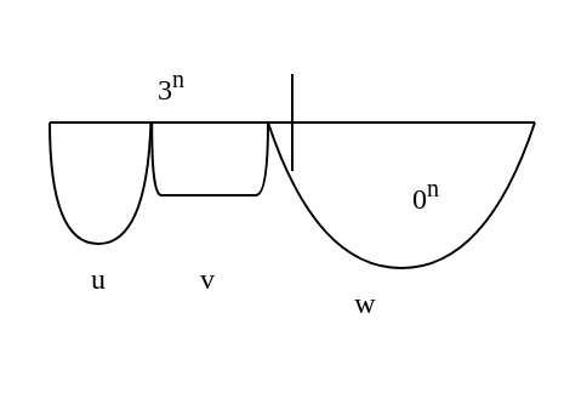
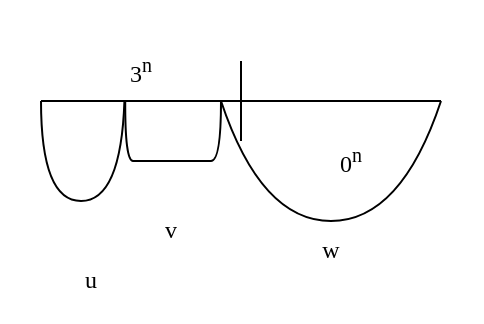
  <mxCell id="0" />
  <mxCell id="1" parent="0" />
  <mxCell id="2" value="" style="endArrow=none;html=1;rounded=0;" edge="1" parent="1"><mxGeometry width="50" height="50" relative="1" as="geometry"><mxPoint x="20" y="50" as="sourcePoint" /><mxPoint x="220" y="50" as="targetPoint" /></mxGeometry></mxCell>
  <mxCell id="3" value="" style="endArrow=none;html=1;rounded=0;" edge="1" parent="1"><mxGeometry width="50" height="50" relative="1" as="geometry"><mxPoint x="120" y="70" as="sourcePoint" /><mxPoint x="120" y="30" as="targetPoint" /></mxGeometry></mxCell>
  <mxCell id="4" value="&lt;font face=&quot;Times New Roman&quot;&gt;3&lt;sup&gt;n&lt;/sup&gt;&lt;/font&gt;" style="text;html=1;align=center;verticalAlign=middle;resizable=0;points=[];autosize=1;strokeColor=none;fillColor=none;" vertex="1" parent="1"><mxGeometry x="55" y="20" width="30" height="30" as="geometry" /></mxCell>
  <mxCell id="5" value="&lt;font face=&quot;Times New Roman&quot;&gt;0&lt;sup&gt;n&lt;/sup&gt;&lt;/font&gt;" style="text;html=1;align=center;verticalAlign=middle;resizable=0;points=[];autosize=1;strokeColor=none;fillColor=none;" vertex="1" parent="1"><mxGeometry x="160" y="65" width="30" height="30" as="geometry" /></mxCell>
  <mxCell id="6" value="" style="curved=1;endArrow=none;html=1;rounded=0;fontFamily=Times New Roman;entryX=0.224;entryY=1;entryDx=0;entryDy=0;entryPerimeter=0;endFill=0;" edge="1" parent="1" target="4"><mxGeometry width="50" height="50" relative="1" as="geometry"><mxPoint x="20" y="50" as="sourcePoint" /><mxPoint x="70" y="60" as="targetPoint" /><Array as="points"><mxPoint x="20" y="100" /><mxPoint x="60" y="100" /></Array></mxGeometry></mxCell>
  <mxCell id="7" value="" style="curved=1;endArrow=none;html=1;rounded=0;fontFamily=Times New Roman;exitX=0.237;exitY=0.995;exitDx=0;exitDy=0;exitPerimeter=0;endFill=0;" edge="1" parent="1" source="4"><mxGeometry width="50" height="50" relative="1" as="geometry"><mxPoint x="60" y="50" as="sourcePoint" /><mxPoint x="110" y="50" as="targetPoint" /><Array as="points"><mxPoint x="62" y="80" /><mxPoint x="70" y="80" /><mxPoint x="100" y="80" /><mxPoint x="110" y="80" /></Array></mxGeometry></mxCell>
  <mxCell id="8" value="" style="curved=1;endArrow=none;html=1;rounded=0;fontFamily=Times New Roman;endFill=0;" edge="1" parent="1"><mxGeometry width="50" height="50" relative="1" as="geometry"><mxPoint x="110" y="50" as="sourcePoint" /><mxPoint x="220" y="50" as="targetPoint" /><Array as="points"><mxPoint x="130" y="110" /><mxPoint x="200" y="110" /></Array></mxGeometry></mxCell>
- <mxCell id="9" value="u" style="text;html=1;align=center;verticalAlign=middle;resizable=0;points=[];autosize=1;strokeColor=none;fillColor=none;fontFamily=Times New Roman;" vertex="1" parent="1"><mxGeometry x="25" y="100" width="30" height="30" as="geometry" /></mxCell>
+ <mxCell id="9" value="u" style="text;html=1;align=center;verticalAlign=middle;resizable=0;points=[];autosize=1;strokeColor=none;fillColor=none;fontFamily=Times New Roman;" vertex="1" parent="1"><mxGeometry x="30" y="125" width="30" height="30" as="geometry" /></mxCell>
  <mxCell id="10" value="v&lt;span style=&quot;color: rgba(0, 0, 0, 0); font-family: monospace; font-size: 0px; text-align: start;&quot;&gt;%3CmxGraphModel%3E%3Croot%3E%3CmxCell%20id%3D%220%22%2F%3E%3CmxCell%20id%3D%221%22%20parent%3D%220%22%2F%3E%3CmxCell%20id%3D%222%22%20value%3D%22u%22%20style%3D%22text%3Bhtml%3D1%3Balign%3Dcenter%3BverticalAlign%3Dmiddle%3Bresizable%3D0%3Bpoints%3D%5B%5D%3Bautosize%3D1%3BstrokeColor%3Dnone%3BfillColor%3Dnone%3BfontFamily%3DTimes%20New%20Roman%3B%22%20vertex%3D%221%22%20parent%3D%221%22%3E%3CmxGeometry%20x%3D%22485%22%20y%3D%22490%22%20width%3D%2230%22%20height%3D%2230%22%20as%3D%22geometry%22%2F%3E%3C%2FmxCell%3E%3C%2Froot%3E%3C%2FmxGraphModel%3E&lt;/span&gt;" style="text;html=1;align=center;verticalAlign=middle;resizable=0;points=[];autosize=1;strokeColor=none;fillColor=none;fontFamily=Times New Roman;" vertex="1" parent="1"><mxGeometry x="70" y="100" width="30" height="30" as="geometry" /></mxCell>
- <mxCell id="11" value="w" style="text;html=1;align=center;verticalAlign=middle;resizable=0;points=[];autosize=1;strokeColor=none;fillColor=none;fontFamily=Times New Roman;" vertex="1" parent="1"><mxGeometry x="135" y="110" width="30" height="30" as="geometry" /></mxCell>
+ <mxCell id="11" value="w" style="text;html=1;align=center;verticalAlign=middle;resizable=0;points=[];autosize=1;strokeColor=none;fillColor=none;fontFamily=Times New Roman;" vertex="1" parent="1"><mxGeometry x="150" y="110" width="30" height="30" as="geometry" /></mxCell>
